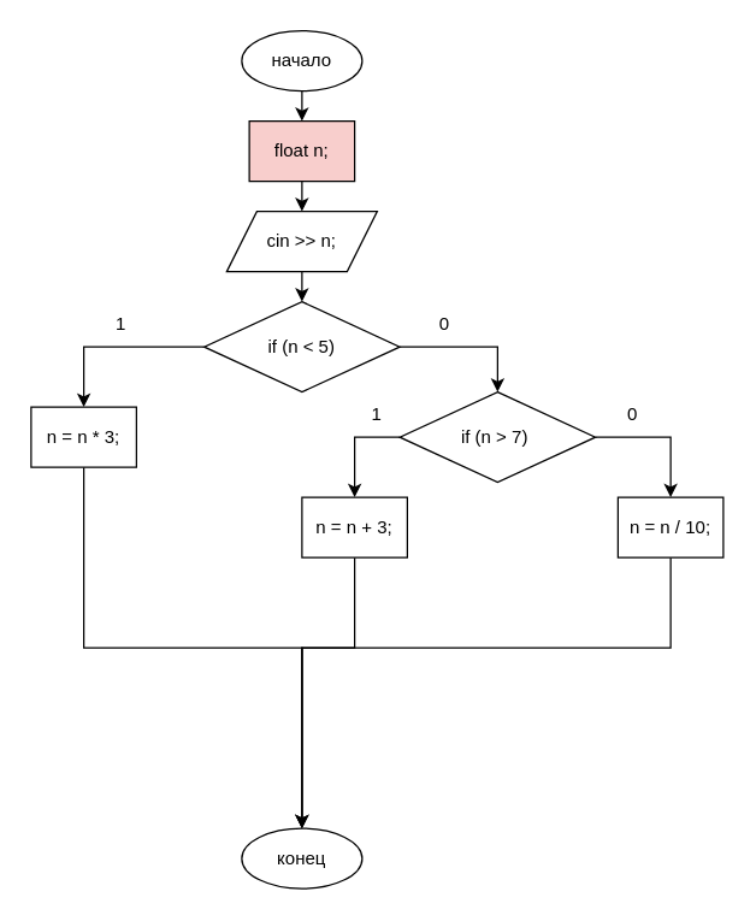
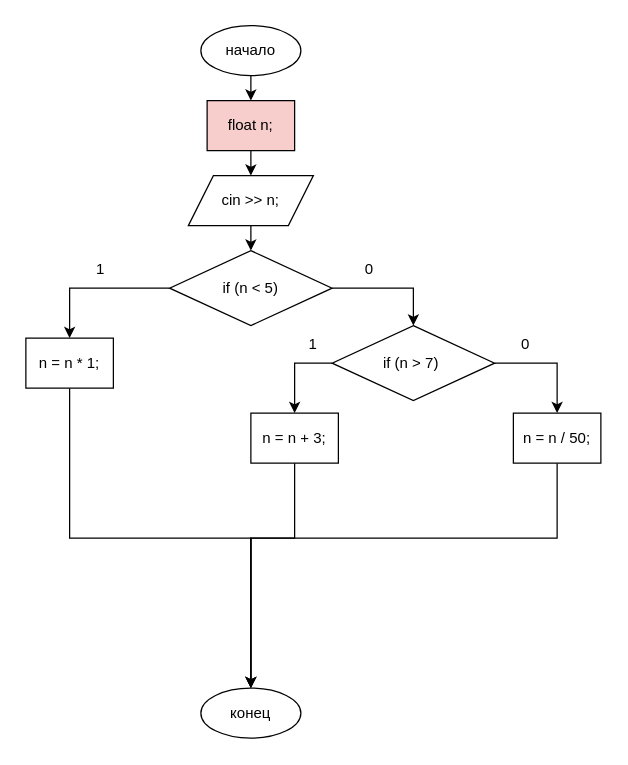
  <mxCell id="0" />
  <mxCell id="1" parent="0" />
  <mxCell id="2" style="edgeStyle=orthogonalEdgeStyle;rounded=0;orthogonalLoop=1;jettySize=auto;html=1;exitX=0.5;exitY=1;exitDx=0;exitDy=0;entryX=0.5;entryY=0;entryDx=0;entryDy=0;" edge="1" parent="1" source="3" target="6"><mxGeometry relative="1" as="geometry" /></mxCell>
  <mxCell id="3" value="начало" style="ellipse;whiteSpace=wrap;html=1;" vertex="1" parent="1"><mxGeometry x="160" y="20" width="80" height="40" as="geometry" /></mxCell>
  <mxCell id="4" value="конец" style="ellipse;whiteSpace=wrap;html=1;" vertex="1" parent="1"><mxGeometry x="160" y="550" width="80" height="40" as="geometry" /></mxCell>
  <mxCell id="5" style="edgeStyle=orthogonalEdgeStyle;rounded=0;orthogonalLoop=1;jettySize=auto;html=1;exitX=0.5;exitY=1;exitDx=0;exitDy=0;entryX=0.5;entryY=0;entryDx=0;entryDy=0;" edge="1" parent="1" source="6" target="8"><mxGeometry relative="1" as="geometry" /></mxCell>
  <mxCell id="6" value="float n;" style="rounded=0;whiteSpace=wrap;html=1;fillColor=#f8cecc;" vertex="1" parent="1"><mxGeometry x="165" y="80" width="70" height="40" as="geometry" /></mxCell>
  <mxCell id="7" style="edgeStyle=orthogonalEdgeStyle;rounded=0;orthogonalLoop=1;jettySize=auto;html=1;exitX=0.5;exitY=1;exitDx=0;exitDy=0;entryX=0.5;entryY=0;entryDx=0;entryDy=0;" edge="1" parent="1" source="8" target="11"><mxGeometry relative="1" as="geometry" /></mxCell>
  <mxCell id="8" value="cin &amp;gt;&amp;gt; n;" style="shape=parallelogram;perimeter=parallelogramPerimeter;whiteSpace=wrap;html=1;fixedSize=1;" vertex="1" parent="1"><mxGeometry x="150" y="140" width="100" height="40" as="geometry" /></mxCell>
  <mxCell id="9" style="edgeStyle=orthogonalEdgeStyle;rounded=0;orthogonalLoop=1;jettySize=auto;html=1;exitX=0;exitY=0.5;exitDx=0;exitDy=0;entryX=0.5;entryY=0;entryDx=0;entryDy=0;" edge="1" parent="1" source="11" target="13"><mxGeometry relative="1" as="geometry" /></mxCell>
  <mxCell id="10" style="edgeStyle=orthogonalEdgeStyle;rounded=0;orthogonalLoop=1;jettySize=auto;html=1;exitX=1;exitY=0.5;exitDx=0;exitDy=0;entryX=0.5;entryY=0;entryDx=0;entryDy=0;" edge="1" parent="1" source="11" target="18"><mxGeometry relative="1" as="geometry" /></mxCell>
  <mxCell id="11" value="if (n &amp;lt; 5)" style="rhombus;whiteSpace=wrap;html=1;" vertex="1" parent="1"><mxGeometry x="135" y="200" width="130" height="60" as="geometry" /></mxCell>
  <mxCell id="12" style="edgeStyle=orthogonalEdgeStyle;rounded=0;orthogonalLoop=1;jettySize=auto;html=1;exitX=0.5;exitY=1;exitDx=0;exitDy=0;entryX=0.5;entryY=0;entryDx=0;entryDy=0;" edge="1" parent="1" source="13" target="4"><mxGeometry relative="1" as="geometry" /></mxCell>
- <mxCell id="13" value="n = n * 3;" style="rounded=0;whiteSpace=wrap;html=1;" vertex="1" parent="1"><mxGeometry x="20" y="270" width="70" height="40" as="geometry" /></mxCell>
+ <mxCell id="13" value="n = n * 1;" style="rounded=0;whiteSpace=wrap;html=1;" vertex="1" parent="1"><mxGeometry x="20" y="270" width="70" height="40" as="geometry" /></mxCell>
  <mxCell id="14" style="edgeStyle=orthogonalEdgeStyle;rounded=0;orthogonalLoop=1;jettySize=auto;html=1;exitX=0.5;exitY=1;exitDx=0;exitDy=0;entryX=0.5;entryY=0;entryDx=0;entryDy=0;" edge="1" parent="1" source="15" target="4"><mxGeometry relative="1" as="geometry"><Array as="points"><mxPoint x="235" y="430" /><mxPoint x="200" y="430" /></Array></mxGeometry></mxCell>
  <mxCell id="15" value="n = n + 3;" style="rounded=0;whiteSpace=wrap;html=1;" vertex="1" parent="1"><mxGeometry x="200" y="330" width="70" height="40" as="geometry" /></mxCell>
  <mxCell id="16" style="edgeStyle=orthogonalEdgeStyle;rounded=0;orthogonalLoop=1;jettySize=auto;html=1;exitX=0;exitY=0.5;exitDx=0;exitDy=0;entryX=0.5;entryY=0;entryDx=0;entryDy=0;" edge="1" parent="1" source="18" target="15"><mxGeometry relative="1" as="geometry" /></mxCell>
  <mxCell id="17" style="edgeStyle=orthogonalEdgeStyle;rounded=0;orthogonalLoop=1;jettySize=auto;html=1;exitX=1;exitY=0.5;exitDx=0;exitDy=0;entryX=0.5;entryY=0;entryDx=0;entryDy=0;" edge="1" parent="1" source="18" target="20"><mxGeometry relative="1" as="geometry" /></mxCell>
  <mxCell id="18" value="if (n &amp;gt; 7)&amp;nbsp;" style="rhombus;whiteSpace=wrap;html=1;" vertex="1" parent="1"><mxGeometry x="265" y="260" width="130" height="60" as="geometry" /></mxCell>
  <mxCell id="19" style="edgeStyle=orthogonalEdgeStyle;rounded=0;orthogonalLoop=1;jettySize=auto;html=1;exitX=0.5;exitY=1;exitDx=0;exitDy=0;entryX=0.5;entryY=0;entryDx=0;entryDy=0;" edge="1" parent="1" source="20" target="4"><mxGeometry relative="1" as="geometry"><Array as="points"><mxPoint x="445" y="430" /><mxPoint x="200" y="430" /></Array></mxGeometry></mxCell>
- <mxCell id="20" value="n = n / 10;" style="rounded=0;whiteSpace=wrap;html=1;" vertex="1" parent="1"><mxGeometry x="410" y="330" width="70" height="40" as="geometry" /></mxCell>
+ <mxCell id="20" value="n = n / 50;" style="rounded=0;whiteSpace=wrap;html=1;" vertex="1" parent="1"><mxGeometry x="410" y="330" width="70" height="40" as="geometry" /></mxCell>
  <mxCell id="21" value="1" style="text;html=1;strokeColor=none;fillColor=none;align=center;verticalAlign=middle;whiteSpace=wrap;rounded=0;" vertex="1" parent="1"><mxGeometry x="50" y="200" width="60" height="30" as="geometry" /></mxCell>
  <mxCell id="22" value="1" style="text;html=1;strokeColor=none;fillColor=none;align=center;verticalAlign=middle;whiteSpace=wrap;rounded=0;" vertex="1" parent="1"><mxGeometry x="220" y="260" width="60" height="30" as="geometry" /></mxCell>
  <mxCell id="23" value="0" style="text;html=1;strokeColor=none;fillColor=none;align=center;verticalAlign=middle;whiteSpace=wrap;rounded=0;" vertex="1" parent="1"><mxGeometry x="265" y="200" width="60" height="30" as="geometry" /></mxCell>
  <mxCell id="24" value="0" style="text;html=1;strokeColor=none;fillColor=none;align=center;verticalAlign=middle;whiteSpace=wrap;rounded=0;" vertex="1" parent="1"><mxGeometry x="390" y="260" width="60" height="30" as="geometry" /></mxCell>
